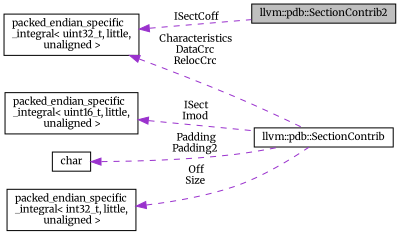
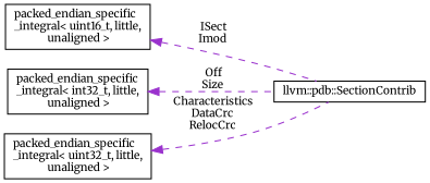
  digraph {
    fontname=Merriweather
    rankdir=LR
    node [color=black fontname=Merriweather fontsize=10 shape=box]
    edge [color=darkorchid3 dir=back fontname=Merriweather fontsize=10 labelfontname=Helvetica labelfontsize=10 style=dashed]
-   n1 [fillcolor=grey75 fontcolor=black height=0.2 label="llvm::pdb::SectionContrib2" style=filled width=0.4]
    n2 [height=0.2 label="llvm::pdb::SectionContrib" width=0.4]
    n3 [height=0.2 label="packed_endian_specific\l_integral\< uint16_t, little,\l unaligned \>" width=0.4]
-   n4 [height=0.2 label=char width=0.4]
    n5 [height=0.2 label="packed_endian_specific\l_integral\< int32_t, little,\l unaligned \>" width=0.4]
    n6 [height=0.2 label="packed_endian_specific\l_integral\< uint32_t, little,\l unaligned \>" width=0.4]
    n3 -> n2 [label=" ISect\nImod"]
-   n4 -> n2 [label=" Padding\nPadding2"]
    n5 -> n2 [label=" Off\nSize"]
-   n6 -> n1 [label=" ISectCoff"]
    n6 -> n2 [label=" Characteristics\nDataCrc\nRelocCrc"]
  }
